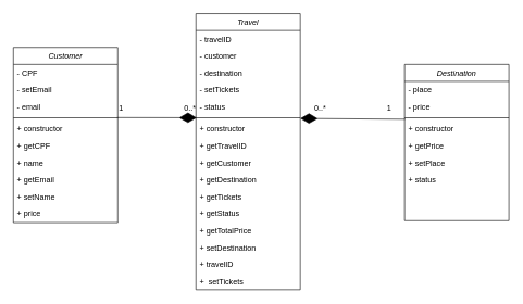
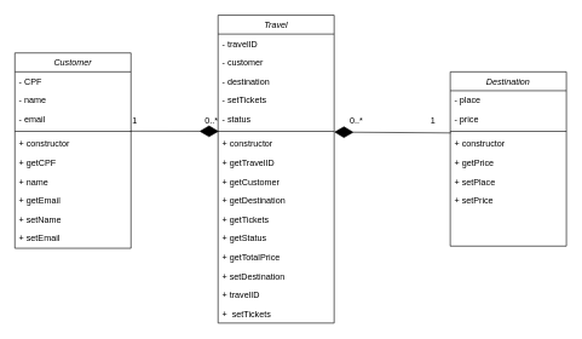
  <mxCell id="0" />
  <mxCell id="1" parent="0" />
  <mxCell id="2" value="Customer" style="swimlane;fontStyle=2;align=center;verticalAlign=top;childLayout=stackLayout;horizontal=1;startSize=26;horizontalStack=0;resizeParent=1;resizeLast=0;collapsible=1;marginBottom=0;rounded=0;shadow=0;strokeWidth=1;fillColor=#FFFFFF;" vertex="1" parent="1"><mxGeometry x="20" y="72" width="160" height="269" as="geometry"><mxRectangle x="230" y="140" width="160" height="26" as="alternateBounds" /></mxGeometry></mxCell>
  <mxCell id="3" value="- CPF" style="text;align=left;verticalAlign=top;spacingLeft=4;spacingRight=4;overflow=hidden;rotatable=0;points=[[0,0.5],[1,0.5]];portConstraint=eastwest;rounded=0;shadow=0;html=0;" vertex="1" parent="2"><mxGeometry y="26" width="160" height="26" as="geometry" /></mxCell>
- <mxCell id="4" value="- setEmail" style="text;align=left;verticalAlign=top;spacingLeft=4;spacingRight=4;overflow=hidden;rotatable=0;points=[[0,0.5],[1,0.5]];portConstraint=eastwest;" vertex="1" parent="2"><mxGeometry y="52" width="160" height="26" as="geometry" /></mxCell>
+ <mxCell id="4" value="- name" style="text;align=left;verticalAlign=top;spacingLeft=4;spacingRight=4;overflow=hidden;rotatable=0;points=[[0,0.5],[1,0.5]];portConstraint=eastwest;" vertex="1" parent="2"><mxGeometry y="52" width="160" height="26" as="geometry" /></mxCell>
  <mxCell id="5" value="- email" style="text;align=left;verticalAlign=top;spacingLeft=4;spacingRight=4;overflow=hidden;rotatable=0;points=[[0,0.5],[1,0.5]];portConstraint=eastwest;rounded=0;shadow=0;html=0;" vertex="1" parent="2"><mxGeometry y="78" width="160" height="26" as="geometry" /></mxCell>
  <mxCell id="6" value="" style="line;html=1;strokeWidth=1;align=left;verticalAlign=middle;spacingTop=-1;spacingLeft=3;spacingRight=3;rotatable=0;labelPosition=right;points=[];portConstraint=eastwest;" vertex="1" parent="2"><mxGeometry y="104" width="160" height="8" as="geometry" /></mxCell>
  <mxCell id="7" value="+ constructor" style="text;align=left;verticalAlign=top;spacingLeft=4;spacingRight=4;overflow=hidden;rotatable=0;points=[[0,0.5],[1,0.5]];portConstraint=eastwest;" vertex="1" parent="2"><mxGeometry y="112" width="160" height="26" as="geometry" /></mxCell>
  <mxCell id="8" value="+ getCPF" style="text;align=left;verticalAlign=top;spacingLeft=4;spacingRight=4;overflow=hidden;rotatable=0;points=[[0,0.5],[1,0.5]];portConstraint=eastwest;" vertex="1" parent="2"><mxGeometry y="138" width="160" height="26" as="geometry" /></mxCell>
  <mxCell id="9" value="+ name" style="text;align=left;verticalAlign=top;spacingLeft=4;spacingRight=4;overflow=hidden;rotatable=0;points=[[0,0.5],[1,0.5]];portConstraint=eastwest;" vertex="1" parent="2"><mxGeometry y="164" width="160" height="26" as="geometry" /></mxCell>
  <mxCell id="10" value="+ getEmail" style="text;align=left;verticalAlign=top;spacingLeft=4;spacingRight=4;overflow=hidden;rotatable=0;points=[[0,0.5],[1,0.5]];portConstraint=eastwest;" vertex="1" parent="2"><mxGeometry y="190" width="160" height="26" as="geometry" /></mxCell>
  <mxCell id="11" value="+ setName" style="text;align=left;verticalAlign=top;spacingLeft=4;spacingRight=4;overflow=hidden;rotatable=0;points=[[0,0.5],[1,0.5]];portConstraint=eastwest;" vertex="1" parent="2"><mxGeometry y="216" width="160" height="26" as="geometry" /></mxCell>
- <mxCell id="12" value="+ price" style="text;align=left;verticalAlign=top;spacingLeft=4;spacingRight=4;overflow=hidden;rotatable=0;points=[[0,0.5],[1,0.5]];portConstraint=eastwest;" vertex="1" parent="2"><mxGeometry y="242" width="160" height="26" as="geometry" /></mxCell>
+ <mxCell id="12" value="+ setEmail" style="text;align=left;verticalAlign=top;spacingLeft=4;spacingRight=4;overflow=hidden;rotatable=0;points=[[0,0.5],[1,0.5]];portConstraint=eastwest;" vertex="1" parent="2"><mxGeometry y="242" width="160" height="26" as="geometry" /></mxCell>
  <mxCell id="13" value="Destination" style="swimlane;fontStyle=2;align=center;verticalAlign=top;childLayout=stackLayout;horizontal=1;startSize=26;horizontalStack=0;resizeParent=1;resizeLast=0;collapsible=1;marginBottom=0;rounded=0;shadow=0;strokeWidth=1;fillColor=#FFFFFF;" vertex="1" parent="1"><mxGeometry x="620" y="98" width="160" height="240" as="geometry"><mxRectangle x="430" y="-150" width="160" height="26" as="alternateBounds" /></mxGeometry></mxCell>
  <mxCell id="14" value="- place" style="text;align=left;verticalAlign=top;spacingLeft=4;spacingRight=4;overflow=hidden;rotatable=0;points=[[0,0.5],[1,0.5]];portConstraint=eastwest;" vertex="1" parent="13"><mxGeometry y="26" width="160" height="26" as="geometry" /></mxCell>
  <mxCell id="15" value="- price" style="text;align=left;verticalAlign=top;spacingLeft=4;spacingRight=4;overflow=hidden;rotatable=0;points=[[0,0.5],[1,0.5]];portConstraint=eastwest;rounded=0;shadow=0;html=0;" vertex="1" parent="13"><mxGeometry y="52" width="160" height="26" as="geometry" /></mxCell>
  <mxCell id="16" value="" style="line;html=1;strokeWidth=1;align=left;verticalAlign=middle;spacingTop=-1;spacingLeft=3;spacingRight=3;rotatable=0;labelPosition=right;points=[];portConstraint=eastwest;" vertex="1" parent="13"><mxGeometry y="78" width="160" height="8" as="geometry" /></mxCell>
  <mxCell id="17" value="+ constructor" style="text;align=left;verticalAlign=top;spacingLeft=4;spacingRight=4;overflow=hidden;rotatable=0;points=[[0,0.5],[1,0.5]];portConstraint=eastwest;" vertex="1" parent="13"><mxGeometry y="86" width="160" height="26" as="geometry" /></mxCell>
  <mxCell id="18" value="+ getPrice" style="text;align=left;verticalAlign=top;spacingLeft=4;spacingRight=4;overflow=hidden;rotatable=0;points=[[0,0.5],[1,0.5]];portConstraint=eastwest;" vertex="1" parent="13"><mxGeometry y="112" width="160" height="26" as="geometry" /></mxCell>
  <mxCell id="19" value="+ setPlace" style="text;align=left;verticalAlign=top;spacingLeft=4;spacingRight=4;overflow=hidden;rotatable=0;points=[[0,0.5],[1,0.5]];portConstraint=eastwest;" vertex="1" parent="13"><mxGeometry y="138" width="160" height="26" as="geometry" /></mxCell>
- <mxCell id="20" value="+ status" style="text;align=left;verticalAlign=top;spacingLeft=4;spacingRight=4;overflow=hidden;rotatable=0;points=[[0,0.5],[1,0.5]];portConstraint=eastwest;" vertex="1" parent="13"><mxGeometry y="164" width="160" height="26" as="geometry" /></mxCell>
+ <mxCell id="20" value="+ setPrice" style="text;align=left;verticalAlign=top;spacingLeft=4;spacingRight=4;overflow=hidden;rotatable=0;points=[[0,0.5],[1,0.5]];portConstraint=eastwest;" vertex="1" parent="13"><mxGeometry y="164" width="160" height="26" as="geometry" /></mxCell>
  <mxCell id="21" value="Travel" style="swimlane;fontStyle=2;align=center;verticalAlign=top;childLayout=stackLayout;horizontal=1;startSize=26;horizontalStack=0;resizeParent=1;resizeLast=0;collapsible=1;marginBottom=0;rounded=0;shadow=0;strokeWidth=1;fillColor=#FFFFFF;" vertex="1" parent="1"><mxGeometry x="300" y="20" width="160" height="424" as="geometry"><mxRectangle x="230" y="140" width="160" height="26" as="alternateBounds" /></mxGeometry></mxCell>
  <mxCell id="22" value="- travelID" style="text;align=left;verticalAlign=top;spacingLeft=4;spacingRight=4;overflow=hidden;rotatable=0;points=[[0,0.5],[1,0.5]];portConstraint=eastwest;rounded=0;shadow=0;html=0;" vertex="1" parent="21"><mxGeometry y="26" width="160" height="26" as="geometry" /></mxCell>
  <mxCell id="23" value="- customer" style="text;align=left;verticalAlign=top;spacingLeft=4;spacingRight=4;overflow=hidden;rotatable=0;points=[[0,0.5],[1,0.5]];portConstraint=eastwest;rounded=0;shadow=0;html=0;fillColor=none;" vertex="1" parent="21"><mxGeometry y="52" width="160" height="26" as="geometry" /></mxCell>
  <mxCell id="24" value="- destination" style="text;align=left;verticalAlign=top;spacingLeft=4;spacingRight=4;overflow=hidden;rotatable=0;points=[[0,0.5],[1,0.5]];portConstraint=eastwest;rounded=0;shadow=0;html=0;" vertex="1" parent="21"><mxGeometry y="78" width="160" height="26" as="geometry" /></mxCell>
  <mxCell id="25" value="- setTickets" style="text;align=left;verticalAlign=top;spacingLeft=4;spacingRight=4;overflow=hidden;rotatable=0;points=[[0,0.5],[1,0.5]];portConstraint=eastwest;rounded=0;shadow=0;html=0;" vertex="1" parent="21"><mxGeometry y="104" width="160" height="26" as="geometry" /></mxCell>
  <mxCell id="26" value="- status" style="text;align=left;verticalAlign=top;spacingLeft=4;spacingRight=4;overflow=hidden;rotatable=0;points=[[0,0.5],[1,0.5]];portConstraint=eastwest;rounded=0;shadow=0;html=0;" vertex="1" parent="21"><mxGeometry y="130" width="160" height="26" as="geometry" /></mxCell>
  <mxCell id="27" value="" style="line;html=1;strokeWidth=1;align=left;verticalAlign=middle;spacingTop=-1;spacingLeft=3;spacingRight=3;rotatable=0;labelPosition=right;points=[];portConstraint=eastwest;" vertex="1" parent="21"><mxGeometry y="156" width="160" height="8" as="geometry" /></mxCell>
  <mxCell id="28" value="+ constructor" style="text;align=left;verticalAlign=top;spacingLeft=4;spacingRight=4;overflow=hidden;rotatable=0;points=[[0,0.5],[1,0.5]];portConstraint=eastwest;" vertex="1" parent="21"><mxGeometry y="164" width="160" height="26" as="geometry" /></mxCell>
  <mxCell id="29" value="+ getTravelID" style="text;align=left;verticalAlign=top;spacingLeft=4;spacingRight=4;overflow=hidden;rotatable=0;points=[[0,0.5],[1,0.5]];portConstraint=eastwest;" vertex="1" parent="21"><mxGeometry y="190" width="160" height="26" as="geometry" /></mxCell>
  <mxCell id="30" value="+ getCustomer" style="text;align=left;verticalAlign=top;spacingLeft=4;spacingRight=4;overflow=hidden;rotatable=0;points=[[0,0.5],[1,0.5]];portConstraint=eastwest;" vertex="1" parent="21"><mxGeometry y="216" width="160" height="26" as="geometry" /></mxCell>
  <mxCell id="31" value="+ getDestination" style="text;align=left;verticalAlign=top;spacingLeft=4;spacingRight=4;overflow=hidden;rotatable=0;points=[[0,0.5],[1,0.5]];portConstraint=eastwest;" vertex="1" parent="21"><mxGeometry y="242" width="160" height="26" as="geometry" /></mxCell>
  <mxCell id="32" value="+ getTickets" style="text;align=left;verticalAlign=top;spacingLeft=4;spacingRight=4;overflow=hidden;rotatable=0;points=[[0,0.5],[1,0.5]];portConstraint=eastwest;" vertex="1" parent="21"><mxGeometry y="268" width="160" height="26" as="geometry" /></mxCell>
  <mxCell id="33" value="+ getStatus" style="text;align=left;verticalAlign=top;spacingLeft=4;spacingRight=4;overflow=hidden;rotatable=0;points=[[0,0.5],[1,0.5]];portConstraint=eastwest;" vertex="1" parent="21"><mxGeometry y="294" width="160" height="26" as="geometry" /></mxCell>
  <mxCell id="34" value="+ getTotalPrice" style="text;align=left;verticalAlign=top;spacingLeft=4;spacingRight=4;overflow=hidden;rotatable=0;points=[[0,0.5],[1,0.5]];portConstraint=eastwest;" vertex="1" parent="21"><mxGeometry y="320" width="160" height="26" as="geometry" /></mxCell>
  <mxCell id="35" value="+ setDestination" style="text;align=left;verticalAlign=top;spacingLeft=4;spacingRight=4;overflow=hidden;rotatable=0;points=[[0,0.5],[1,0.5]];portConstraint=eastwest;" vertex="1" parent="21"><mxGeometry y="346" width="160" height="26" as="geometry" /></mxCell>
  <mxCell id="36" value="+ travelID" style="text;align=left;verticalAlign=top;spacingLeft=4;spacingRight=4;overflow=hidden;rotatable=0;points=[[0,0.5],[1,0.5]];portConstraint=eastwest;" vertex="1" parent="21"><mxGeometry y="372" width="160" height="26" as="geometry" /></mxCell>
  <mxCell id="37" value="+  setTickets" style="text;align=left;verticalAlign=top;spacingLeft=4;spacingRight=4;overflow=hidden;rotatable=0;points=[[0,0.5],[1,0.5]];portConstraint=eastwest;" vertex="1" parent="21"><mxGeometry y="398" width="160" height="26" as="geometry" /></mxCell>
  <mxCell id="38" value="" style="endArrow=diamondThin;endFill=1;endSize=24;html=1;rounded=0;exitX=0.005;exitY=-0.07;exitDx=0;exitDy=0;exitPerimeter=0;" edge="1" parent="1" source="17"><mxGeometry width="160" relative="1" as="geometry"><mxPoint x="510" y="211" as="sourcePoint" /><mxPoint x="460" y="181" as="targetPoint" /></mxGeometry></mxCell>
  <mxCell id="39" value="" style="endArrow=diamondThin;endFill=1;endSize=24;html=1;rounded=0;exitX=0.996;exitY=0.464;exitDx=0;exitDy=0;exitPerimeter=0;entryX=0.007;entryY=0.489;entryDx=0;entryDy=0;entryPerimeter=0;" edge="1" parent="1" source="6" target="27"><mxGeometry width="160" relative="1" as="geometry"><mxPoint x="190" y="181" as="sourcePoint" /><mxPoint x="300" y="181" as="targetPoint" /></mxGeometry></mxCell>
  <mxCell id="40" value="1" style="resizable=0;align=left;verticalAlign=bottom;labelBackgroundColor=none;fontSize=12;" connectable="0" vertex="1" parent="1"><mxGeometry x="180.003" y="174.004" as="geometry" /></mxCell>
  <mxCell id="41" value="0..*" style="resizable=0;align=right;verticalAlign=bottom;labelBackgroundColor=none;fontSize=12;" connectable="0" vertex="1" parent="1"><mxGeometry x="301.04" y="173.765" as="geometry" /></mxCell>
  <mxCell id="42" value="0..*" style="resizable=0;align=left;verticalAlign=bottom;labelBackgroundColor=none;fontSize=12;" connectable="0" vertex="1" parent="1"><mxGeometry x="480.003" y="173.764" as="geometry" /></mxCell>
  <mxCell id="43" value="1" style="resizable=0;align=right;verticalAlign=bottom;labelBackgroundColor=none;fontSize=12;" connectable="0" vertex="1" parent="1"><mxGeometry x="601.04" y="173.525" as="geometry" /></mxCell>
